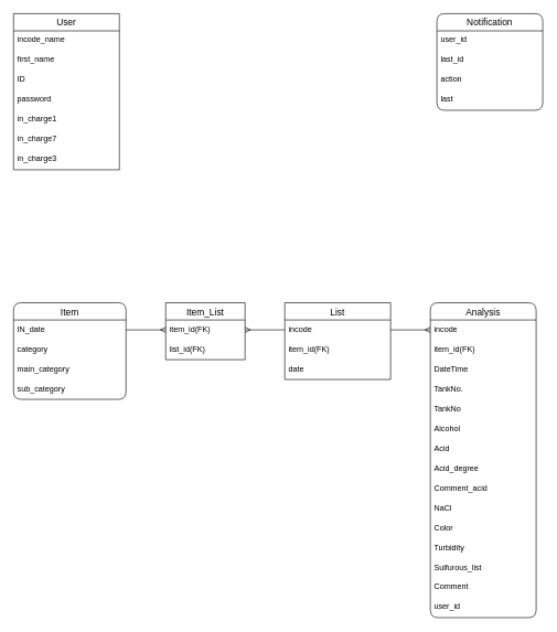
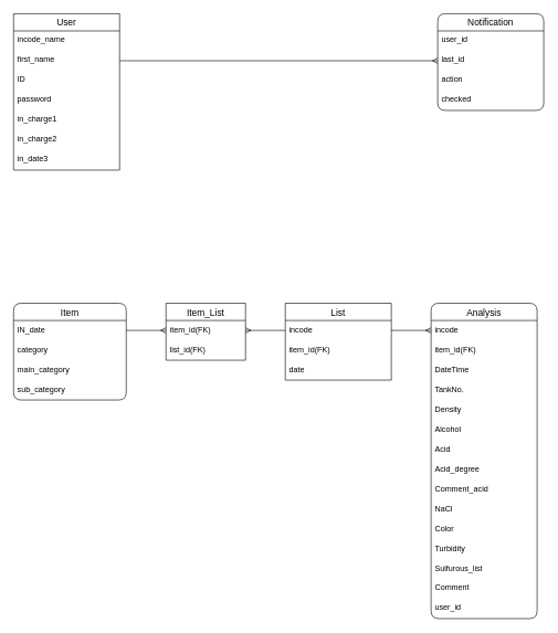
  <mxCell id="0" />
  <mxCell id="1" parent="0" />
  <mxCell id="2" value="User" style="swimlane;fontStyle=0;childLayout=stackLayout;horizontal=1;startSize=26;horizontalStack=0;resizeParent=1;resizeParentMax=0;resizeLast=0;collapsible=1;marginBottom=0;align=center;fontSize=14;" parent="1" vertex="1"><mxGeometry x="20" y="20" width="160" height="236" as="geometry" /></mxCell>
  <mxCell id="3" value="incode_name" style="text;strokeColor=none;fillColor=none;spacingLeft=4;spacingRight=4;overflow=hidden;rotatable=0;points=[[0,0.5],[1,0.5]];portConstraint=eastwest;fontSize=12;" parent="2" vertex="1"><mxGeometry y="26" width="160" height="30" as="geometry" /></mxCell>
  <mxCell id="4" value="first_name" style="text;strokeColor=none;fillColor=none;spacingLeft=4;spacingRight=4;overflow=hidden;rotatable=0;points=[[0,0.5],[1,0.5]];portConstraint=eastwest;fontSize=12;" parent="2" vertex="1"><mxGeometry y="56" width="160" height="30" as="geometry" /></mxCell>
  <mxCell id="5" value="ID" style="text;strokeColor=none;fillColor=none;spacingLeft=4;spacingRight=4;overflow=hidden;rotatable=0;points=[[0,0.5],[1,0.5]];portConstraint=eastwest;fontSize=12;" parent="2" vertex="1"><mxGeometry y="86" width="160" height="30" as="geometry" /></mxCell>
  <mxCell id="6" value="password" style="text;strokeColor=none;fillColor=none;spacingLeft=4;spacingRight=4;overflow=hidden;rotatable=0;points=[[0,0.5],[1,0.5]];portConstraint=eastwest;fontSize=12;" parent="2" vertex="1"><mxGeometry y="116" width="160" height="30" as="geometry" /></mxCell>
  <mxCell id="7" value="in_charge1" style="text;strokeColor=none;fillColor=none;spacingLeft=4;spacingRight=4;overflow=hidden;rotatable=0;points=[[0,0.5],[1,0.5]];portConstraint=eastwest;fontSize=12;" parent="2" vertex="1"><mxGeometry y="146" width="160" height="30" as="geometry" /></mxCell>
- <mxCell id="8" value="in_charge7" style="text;strokeColor=none;fillColor=none;spacingLeft=4;spacingRight=4;overflow=hidden;rotatable=0;points=[[0,0.5],[1,0.5]];portConstraint=eastwest;fontSize=12;" parent="2" vertex="1"><mxGeometry y="176" width="160" height="30" as="geometry" /></mxCell>
- <mxCell id="9" value="in_charge3" style="text;strokeColor=none;fillColor=none;spacingLeft=4;spacingRight=4;overflow=hidden;rotatable=0;points=[[0,0.5],[1,0.5]];portConstraint=eastwest;fontSize=12;" parent="2" vertex="1"><mxGeometry y="206" width="160" height="30" as="geometry" /></mxCell>
+ <mxCell id="8" value="in_charge2" style="text;strokeColor=none;fillColor=none;spacingLeft=4;spacingRight=4;overflow=hidden;rotatable=0;points=[[0,0.5],[1,0.5]];portConstraint=eastwest;fontSize=12;" parent="2" vertex="1"><mxGeometry y="176" width="160" height="30" as="geometry" /></mxCell>
+ <mxCell id="9" value="in_date3" style="text;strokeColor=none;fillColor=none;spacingLeft=4;spacingRight=4;overflow=hidden;rotatable=0;points=[[0,0.5],[1,0.5]];portConstraint=eastwest;fontSize=12;" parent="2" vertex="1"><mxGeometry y="206" width="160" height="30" as="geometry" /></mxCell>
  <mxCell id="10" value="Item" style="swimlane;fontStyle=0;childLayout=stackLayout;horizontal=1;startSize=26;horizontalStack=0;resizeParent=1;resizeParentMax=0;resizeLast=0;collapsible=1;marginBottom=0;align=center;fontSize=14;rounded=1;" parent="1" vertex="1"><mxGeometry x="20" y="457" width="170" height="146" as="geometry" /></mxCell>
  <mxCell id="11" value="IN_date" style="text;strokeColor=none;fillColor=none;spacingLeft=4;spacingRight=4;overflow=hidden;rotatable=0;points=[[0,0.5],[1,0.5]];portConstraint=eastwest;fontSize=12;" parent="10" vertex="1"><mxGeometry y="26" width="170" height="30" as="geometry" /></mxCell>
  <mxCell id="12" value="category" style="text;strokeColor=none;fillColor=none;spacingLeft=4;spacingRight=4;overflow=hidden;rotatable=0;points=[[0,0.5],[1,0.5]];portConstraint=eastwest;fontSize=12;" parent="10" vertex="1"><mxGeometry y="56" width="170" height="30" as="geometry" /></mxCell>
  <mxCell id="13" value="main_category" style="text;strokeColor=none;fillColor=none;spacingLeft=4;spacingRight=4;overflow=hidden;rotatable=0;points=[[0,0.5],[1,0.5]];portConstraint=eastwest;fontSize=12;" parent="10" vertex="1"><mxGeometry y="86" width="170" height="30" as="geometry" /></mxCell>
  <mxCell id="14" value="sub_category" style="text;strokeColor=none;fillColor=none;spacingLeft=4;spacingRight=4;overflow=hidden;rotatable=0;points=[[0,0.5],[1,0.5]];portConstraint=eastwest;fontSize=12;" parent="10" vertex="1"><mxGeometry y="116" width="170" height="30" as="geometry" /></mxCell>
  <mxCell id="15" value="Analysis" style="swimlane;fontStyle=0;childLayout=stackLayout;horizontal=1;startSize=26;horizontalStack=0;resizeParent=1;resizeParentMax=0;resizeLast=0;collapsible=1;marginBottom=0;align=center;fontSize=14;rounded=1;" parent="1" vertex="1"><mxGeometry x="650" y="457" width="160" height="476" as="geometry" /></mxCell>
  <mxCell id="16" value="incode" style="text;strokeColor=none;fillColor=none;spacingLeft=4;spacingRight=4;overflow=hidden;rotatable=0;points=[[0,0.5],[1,0.5]];portConstraint=eastwest;fontSize=12;" parent="15" vertex="1"><mxGeometry y="26" width="160" height="30" as="geometry" /></mxCell>
  <mxCell id="17" value="item_id(FK)" style="text;strokeColor=none;fillColor=none;spacingLeft=4;spacingRight=4;overflow=hidden;rotatable=0;points=[[0,0.5],[1,0.5]];portConstraint=eastwest;fontSize=12;" parent="15" vertex="1"><mxGeometry y="56" width="160" height="30" as="geometry" /></mxCell>
  <mxCell id="18" value="DateTime" style="text;strokeColor=none;fillColor=none;spacingLeft=4;spacingRight=4;overflow=hidden;rotatable=0;points=[[0,0.5],[1,0.5]];portConstraint=eastwest;fontSize=12;" parent="15" vertex="1"><mxGeometry y="86" width="160" height="30" as="geometry" /></mxCell>
  <mxCell id="19" value="TankNo." style="text;strokeColor=none;fillColor=none;spacingLeft=4;spacingRight=4;overflow=hidden;rotatable=0;points=[[0,0.5],[1,0.5]];portConstraint=eastwest;fontSize=12;" parent="15" vertex="1"><mxGeometry y="116" width="160" height="30" as="geometry" /></mxCell>
- <mxCell id="20" value="TankNo" style="text;strokeColor=none;fillColor=none;spacingLeft=4;spacingRight=4;overflow=hidden;rotatable=0;points=[[0,0.5],[1,0.5]];portConstraint=eastwest;fontSize=12;" parent="15" vertex="1"><mxGeometry y="146" width="160" height="30" as="geometry" /></mxCell>
+ <mxCell id="20" value="Density" style="text;strokeColor=none;fillColor=none;spacingLeft=4;spacingRight=4;overflow=hidden;rotatable=0;points=[[0,0.5],[1,0.5]];portConstraint=eastwest;fontSize=12;" parent="15" vertex="1"><mxGeometry y="146" width="160" height="30" as="geometry" /></mxCell>
  <mxCell id="21" value="Alcohol" style="text;strokeColor=none;fillColor=none;spacingLeft=4;spacingRight=4;overflow=hidden;rotatable=0;points=[[0,0.5],[1,0.5]];portConstraint=eastwest;fontSize=12;" parent="15" vertex="1"><mxGeometry y="176" width="160" height="30" as="geometry" /></mxCell>
  <mxCell id="22" value="Acid" style="text;strokeColor=none;fillColor=none;spacingLeft=4;spacingRight=4;overflow=hidden;rotatable=0;points=[[0,0.5],[1,0.5]];portConstraint=eastwest;fontSize=12;" parent="15" vertex="1"><mxGeometry y="206" width="160" height="30" as="geometry" /></mxCell>
  <mxCell id="23" value="Acid_degree" style="text;strokeColor=none;fillColor=none;spacingLeft=4;spacingRight=4;overflow=hidden;rotatable=0;points=[[0,0.5],[1,0.5]];portConstraint=eastwest;fontSize=12;" parent="15" vertex="1"><mxGeometry y="236" width="160" height="30" as="geometry" /></mxCell>
  <mxCell id="24" value="Comment_acid" style="text;strokeColor=none;fillColor=none;spacingLeft=4;spacingRight=4;overflow=hidden;rotatable=0;points=[[0,0.5],[1,0.5]];portConstraint=eastwest;fontSize=12;" parent="15" vertex="1"><mxGeometry y="266" width="160" height="30" as="geometry" /></mxCell>
  <mxCell id="25" value="NaCl" style="text;strokeColor=none;fillColor=none;spacingLeft=4;spacingRight=4;overflow=hidden;rotatable=0;points=[[0,0.5],[1,0.5]];portConstraint=eastwest;fontSize=12;" vertex="1" parent="15"><mxGeometry y="296" width="160" height="30" as="geometry" /></mxCell>
  <mxCell id="26" value="Color" style="text;strokeColor=none;fillColor=none;spacingLeft=4;spacingRight=4;overflow=hidden;rotatable=0;points=[[0,0.5],[1,0.5]];portConstraint=eastwest;fontSize=12;" parent="15" vertex="1"><mxGeometry y="326" width="160" height="30" as="geometry" /></mxCell>
  <mxCell id="27" value="Turbidity" style="text;strokeColor=none;fillColor=none;spacingLeft=4;spacingRight=4;overflow=hidden;rotatable=0;points=[[0,0.5],[1,0.5]];portConstraint=eastwest;fontSize=12;" parent="15" vertex="1"><mxGeometry y="356" width="160" height="30" as="geometry" /></mxCell>
  <mxCell id="28" value="Sulfurous_list" style="text;strokeColor=none;fillColor=none;spacingLeft=4;spacingRight=4;overflow=hidden;rotatable=0;points=[[0,0.5],[1,0.5]];portConstraint=eastwest;fontSize=12;" parent="15" vertex="1"><mxGeometry y="386" width="160" height="30" as="geometry" /></mxCell>
  <mxCell id="29" value="Comment" style="text;strokeColor=none;fillColor=none;spacingLeft=4;spacingRight=4;overflow=hidden;rotatable=0;points=[[0,0.5],[1,0.5]];portConstraint=eastwest;fontSize=12;" parent="15" vertex="1"><mxGeometry y="416" width="160" height="30" as="geometry" /></mxCell>
  <mxCell id="30" value="user_id" style="text;strokeColor=none;fillColor=none;spacingLeft=4;spacingRight=4;overflow=hidden;rotatable=0;points=[[0,0.5],[1,0.5]];portConstraint=eastwest;fontSize=12;" parent="15" vertex="1"><mxGeometry y="446" width="160" height="30" as="geometry" /></mxCell>
  <mxCell id="31" value="Notification" style="swimlane;fontStyle=0;childLayout=stackLayout;horizontal=1;startSize=26;horizontalStack=0;resizeParent=1;resizeParentMax=0;resizeLast=0;collapsible=1;marginBottom=0;align=center;fontSize=14;rounded=1;" parent="1" vertex="1"><mxGeometry x="660" y="20" width="160" height="146" as="geometry" /></mxCell>
  <mxCell id="32" value="user_id" style="text;strokeColor=none;fillColor=none;spacingLeft=4;spacingRight=4;overflow=hidden;rotatable=0;points=[[0,0.5],[1,0.5]];portConstraint=eastwest;fontSize=12;" parent="31" vertex="1"><mxGeometry y="26" width="160" height="30" as="geometry" /></mxCell>
  <mxCell id="33" value="last_id" style="text;strokeColor=none;fillColor=none;spacingLeft=4;spacingRight=4;overflow=hidden;rotatable=0;points=[[0,0.5],[1,0.5]];portConstraint=eastwest;fontSize=12;" parent="31" vertex="1"><mxGeometry y="56" width="160" height="30" as="geometry" /></mxCell>
  <mxCell id="34" value="action" style="text;strokeColor=none;fillColor=none;spacingLeft=4;spacingRight=4;overflow=hidden;rotatable=0;points=[[0,0.5],[1,0.5]];portConstraint=eastwest;fontSize=12;" parent="31" vertex="1"><mxGeometry y="86" width="160" height="30" as="geometry" /></mxCell>
- <mxCell id="35" value="last" style="text;strokeColor=none;fillColor=none;spacingLeft=4;spacingRight=4;overflow=hidden;rotatable=0;points=[[0,0.5],[1,0.5]];portConstraint=eastwest;fontSize=12;" parent="31" vertex="1"><mxGeometry y="116" width="160" height="30" as="geometry" /></mxCell>
+ <mxCell id="35" value="checked" style="text;strokeColor=none;fillColor=none;spacingLeft=4;spacingRight=4;overflow=hidden;rotatable=0;points=[[0,0.5],[1,0.5]];portConstraint=eastwest;fontSize=12;" parent="31" vertex="1"><mxGeometry y="116" width="160" height="30" as="geometry" /></mxCell>
+ <mxCell id="36" style="edgeStyle=orthogonalEdgeStyle;rounded=0;orthogonalLoop=1;jettySize=auto;html=1;exitX=1;exitY=0.5;exitDx=0;exitDy=0;entryX=0;entryY=0.5;entryDx=0;entryDy=0;startArrow=none;startFill=0;endArrow=ERmany;endFill=0;" parent="1" source="4" target="33" edge="1"><mxGeometry relative="1" as="geometry" /></mxCell>
  <mxCell id="37" value="List" style="swimlane;fontStyle=0;childLayout=stackLayout;horizontal=1;startSize=26;horizontalStack=0;resizeParent=1;resizeParentMax=0;resizeLast=0;collapsible=1;marginBottom=0;align=center;fontSize=14;" parent="1" vertex="1"><mxGeometry x="430" y="457" width="160" height="116" as="geometry" /></mxCell>
  <mxCell id="38" value="incode" style="text;strokeColor=none;fillColor=none;spacingLeft=4;spacingRight=4;overflow=hidden;rotatable=0;points=[[0,0.5],[1,0.5]];portConstraint=eastwest;fontSize=12;" vertex="1" parent="37"><mxGeometry y="26" width="160" height="30" as="geometry" /></mxCell>
  <mxCell id="39" value="item_id(FK)" style="text;strokeColor=none;fillColor=none;spacingLeft=4;spacingRight=4;overflow=hidden;rotatable=0;points=[[0,0.5],[1,0.5]];portConstraint=eastwest;fontSize=12;" vertex="1" parent="37"><mxGeometry y="56" width="160" height="30" as="geometry" /></mxCell>
  <mxCell id="40" value="date" style="text;strokeColor=none;fillColor=none;spacingLeft=4;spacingRight=4;overflow=hidden;rotatable=0;points=[[0,0.5],[1,0.5]];portConstraint=eastwest;fontSize=12;" parent="37" vertex="1"><mxGeometry y="86" width="160" height="30" as="geometry" /></mxCell>
  <mxCell id="41" value="Item_List" style="swimlane;fontStyle=0;childLayout=stackLayout;horizontal=1;startSize=26;horizontalStack=0;resizeParent=1;resizeParentMax=0;resizeLast=0;collapsible=1;marginBottom=0;align=center;fontSize=14;" vertex="1" parent="1"><mxGeometry x="250" y="457" width="120" height="86" as="geometry" /></mxCell>
  <mxCell id="42" value="item_id(FK)" style="text;strokeColor=none;fillColor=none;spacingLeft=4;spacingRight=4;overflow=hidden;rotatable=0;points=[[0,0.5],[1,0.5]];portConstraint=eastwest;fontSize=12;" vertex="1" parent="41"><mxGeometry y="26" width="120" height="30" as="geometry" /></mxCell>
  <mxCell id="43" value="list_id(FK)" style="text;strokeColor=none;fillColor=none;spacingLeft=4;spacingRight=4;overflow=hidden;rotatable=0;points=[[0,0.5],[1,0.5]];portConstraint=eastwest;fontSize=12;" vertex="1" parent="41"><mxGeometry y="56" width="120" height="30" as="geometry" /></mxCell>
  <mxCell id="44" style="edgeStyle=orthogonalEdgeStyle;rounded=0;orthogonalLoop=1;jettySize=auto;html=1;exitX=1;exitY=0.5;exitDx=0;exitDy=0;endArrow=ERmany;endFill=0;entryX=0;entryY=0.5;entryDx=0;entryDy=0;" edge="1" parent="1" source="11" target="42"><mxGeometry relative="1" as="geometry"><mxPoint x="240" y="498" as="targetPoint" /></mxGeometry></mxCell>
  <mxCell id="45" style="edgeStyle=orthogonalEdgeStyle;rounded=0;orthogonalLoop=1;jettySize=auto;html=1;exitX=1;exitY=0.5;exitDx=0;exitDy=0;entryX=0;entryY=0.5;entryDx=0;entryDy=0;endArrow=none;endFill=0;startArrow=ERmany;startFill=0;" edge="1" parent="1" source="42" target="38"><mxGeometry relative="1" as="geometry" /></mxCell>
  <mxCell id="46" style="edgeStyle=orthogonalEdgeStyle;rounded=0;orthogonalLoop=1;jettySize=auto;html=1;exitX=1;exitY=0.5;exitDx=0;exitDy=0;entryX=0;entryY=0.5;entryDx=0;entryDy=0;startArrow=none;startFill=0;endArrow=ERmany;endFill=0;" edge="1" parent="1" source="38" target="16"><mxGeometry relative="1" as="geometry" /></mxCell>
